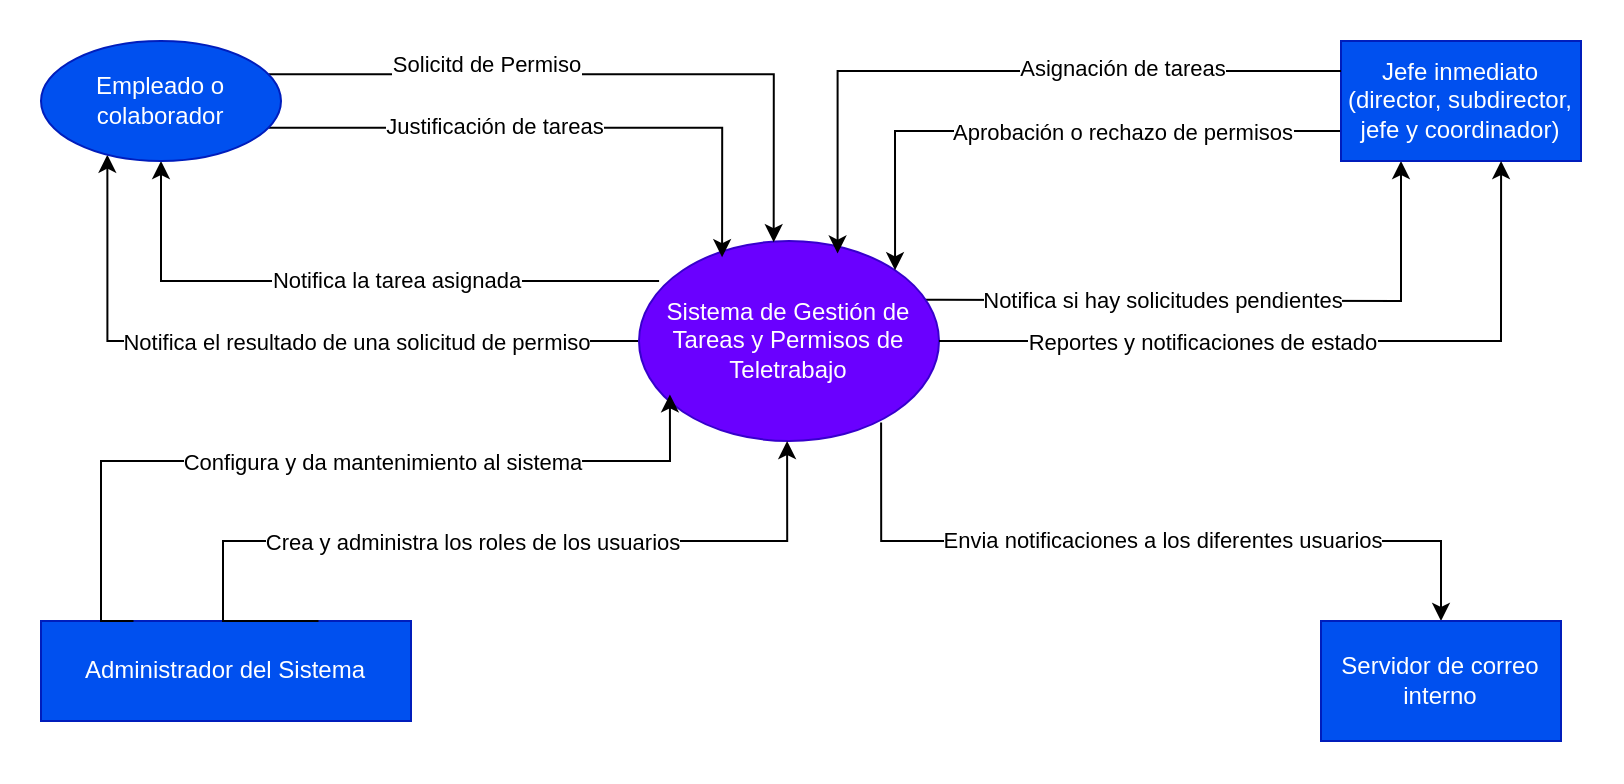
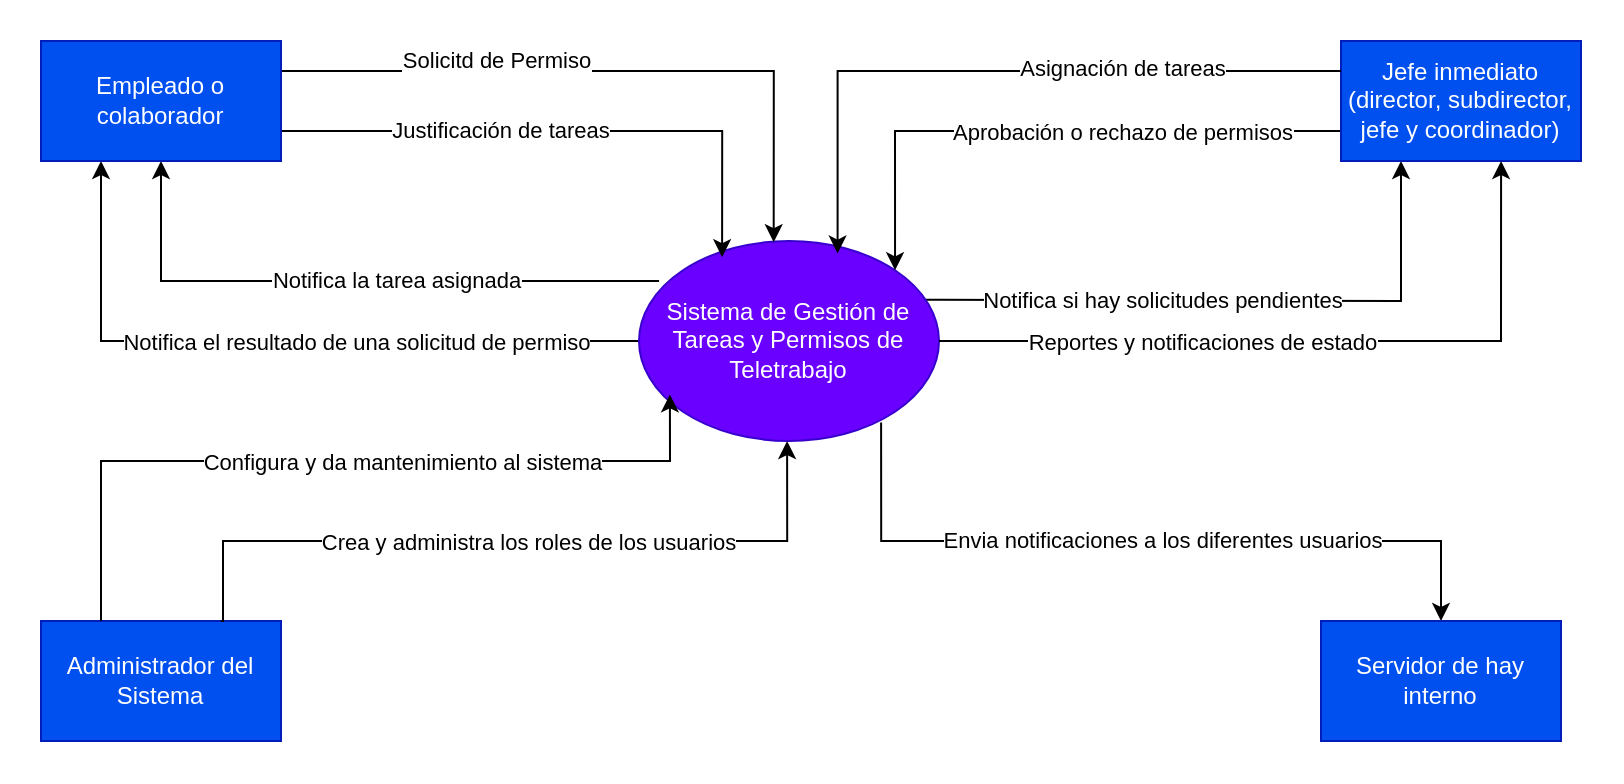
  <mxCell id="0" />
  <mxCell id="1" parent="0" />
  <mxCell id="2" style="edgeStyle=orthogonalEdgeStyle;rounded=0;orthogonalLoop=1;jettySize=auto;html=1;exitX=0.807;exitY=0.908;exitDx=0;exitDy=0;entryX=0.5;entryY=0;entryDx=0;entryDy=0;exitPerimeter=0;" parent="1" source="10" target="18" edge="1"><mxGeometry relative="1" as="geometry"><mxPoint x="540" y="240" as="targetPoint" /><Array as="points"><mxPoint x="440" y="270" /><mxPoint x="720" y="270" /></Array></mxGeometry></mxCell>
  <mxCell id="3" value="Envia notificaciones a los diferentes usuarios" style="edgeLabel;html=1;align=center;verticalAlign=middle;resizable=0;points=[];" vertex="1" connectable="0" parent="2"><mxGeometry x="-0.153" y="1" relative="1" as="geometry"><mxPoint x="39" as="offset" /></mxGeometry></mxCell>
  <mxCell id="4" style="edgeStyle=orthogonalEdgeStyle;rounded=0;orthogonalLoop=1;jettySize=auto;html=1;exitX=0.067;exitY=0.2;exitDx=0;exitDy=0;entryX=0.5;entryY=1;entryDx=0;entryDy=0;exitPerimeter=0;" parent="1" source="10" target="13" edge="1"><mxGeometry relative="1" as="geometry" /></mxCell>
  <mxCell id="5" value="Notifica la tarea asignada" style="edgeLabel;html=1;align=center;verticalAlign=middle;resizable=0;points=[];" parent="4" vertex="1" connectable="0"><mxGeometry x="-0.146" y="-1" relative="1" as="geometry"><mxPoint as="offset" /></mxGeometry></mxCell>
  <mxCell id="6" style="edgeStyle=orthogonalEdgeStyle;rounded=0;orthogonalLoop=1;jettySize=auto;html=1;exitX=0;exitY=0.5;exitDx=0;exitDy=0;entryX=0.25;entryY=1;entryDx=0;entryDy=0;" parent="1" source="10" target="13" edge="1"><mxGeometry relative="1" as="geometry" /></mxCell>
  <mxCell id="7" value="Notifica el resultado de una solicitud de permiso" style="edgeLabel;html=1;align=center;verticalAlign=middle;resizable=0;points=[];" parent="6" vertex="1" connectable="0"><mxGeometry x="-0.521" y="-1" relative="1" as="geometry"><mxPoint x="-56" y="1" as="offset" /></mxGeometry></mxCell>
  <mxCell id="8" style="edgeStyle=orthogonalEdgeStyle;rounded=0;orthogonalLoop=1;jettySize=auto;html=1;exitX=0.948;exitY=0.294;exitDx=0;exitDy=0;entryX=0.25;entryY=1;entryDx=0;entryDy=0;exitPerimeter=0;" parent="1" source="10" target="16" edge="1"><mxGeometry relative="1" as="geometry"><Array as="points"><mxPoint x="469" y="149" /><mxPoint x="700" y="150" /></Array></mxGeometry></mxCell>
  <mxCell id="9" value="Notifica si hay solicitudes pendientes" style="edgeLabel;html=1;align=center;verticalAlign=middle;resizable=0;points=[];" parent="8" vertex="1" connectable="0"><mxGeometry x="-0.418" y="1" relative="1" as="geometry"><mxPoint x="29" y="1" as="offset" /></mxGeometry></mxCell>
  <mxCell id="10" value="Sistema de Gestión de Tareas y Permisos de Teletrabajo" style="ellipse;whiteSpace=wrap;html=1;fillColor=#6a00ff;fontColor=#ffffff;strokeColor=#3700CC;" parent="1" vertex="1"><mxGeometry x="319" y="120" width="150" height="100" as="geometry" /></mxCell>
  <mxCell id="11" value="Solicitd de Permiso" style="edgeStyle=orthogonalEdgeStyle;rounded=0;orthogonalLoop=1;jettySize=auto;html=1;exitX=1;exitY=0.25;exitDx=0;exitDy=0;entryX=0.449;entryY=0.006;entryDx=0;entryDy=0;entryPerimeter=0;" parent="1" source="13" target="10" edge="1"><mxGeometry x="-0.351" y="5" relative="1" as="geometry"><mxPoint as="offset" /></mxGeometry></mxCell>
  <mxCell id="12" value="Justificación de tareas" style="edgeStyle=orthogonalEdgeStyle;rounded=0;orthogonalLoop=1;jettySize=auto;html=1;exitX=1;exitY=0.75;exitDx=0;exitDy=0;entryX=0.277;entryY=0.081;entryDx=0;entryDy=0;entryPerimeter=0;" parent="1" source="13" target="10" edge="1"><mxGeometry x="-0.225" relative="1" as="geometry"><mxPoint x="350" y="130" as="targetPoint" /><mxPoint as="offset" /></mxGeometry></mxCell>
- <mxCell id="13" value="Empleado o colaborador" style="ellipse;whiteSpace=wrap;html=1;fillColor=#0050ef;fontColor=#ffffff;strokeColor=#001DBC;" parent="1" vertex="1"><mxGeometry x="20" y="20" width="120" height="60" as="geometry" /></mxCell>
+ <mxCell id="13" value="Empleado o colaborador" style="rounded=0;whiteSpace=wrap;html=1;fillColor=#0050ef;fontColor=#ffffff;strokeColor=#001DBC;" parent="1" vertex="1"><mxGeometry x="20" y="20" width="120" height="60" as="geometry" /></mxCell>
  <mxCell id="14" style="edgeStyle=orthogonalEdgeStyle;rounded=0;orthogonalLoop=1;jettySize=auto;html=1;exitX=0;exitY=0.75;exitDx=0;exitDy=0;entryX=1;entryY=0;entryDx=0;entryDy=0;" parent="1" source="16" target="10" edge="1"><mxGeometry relative="1" as="geometry" /></mxCell>
  <mxCell id="15" value="Aprobación o rechazo de permisos" style="edgeLabel;html=1;align=center;verticalAlign=middle;resizable=0;points=[];" parent="14" vertex="1" connectable="0"><mxGeometry x="-0.012" relative="1" as="geometry"><mxPoint x="35" as="offset" /></mxGeometry></mxCell>
  <mxCell id="16" value="Jefe inmediato (director, subdirector, jefe y coordinador)" style="rounded=0;whiteSpace=wrap;html=1;fillColor=#0050ef;fontColor=#ffffff;strokeColor=#001DBC;" parent="1" vertex="1"><mxGeometry x="670" y="20" width="120" height="60" as="geometry" /></mxCell>
- <mxCell id="17" value="Administrador del Sistema" style="rounded=0;whiteSpace=wrap;html=1;fillColor=#0050ef;fontColor=#ffffff;strokeColor=#001DBC;" parent="1" vertex="1"><mxGeometry x="20" y="310" width="185" height="50" as="geometry" /></mxCell>
- <mxCell id="18" value="Servidor de correo interno" style="rounded=0;whiteSpace=wrap;html=1;fillColor=#0050ef;fontColor=#ffffff;strokeColor=#001DBC;" parent="1" vertex="1"><mxGeometry x="660" y="310" width="120" height="60" as="geometry" /></mxCell>
+ <mxCell id="17" value="Administrador del Sistema" style="rounded=0;whiteSpace=wrap;html=1;fillColor=#0050ef;fontColor=#ffffff;strokeColor=#001DBC;" parent="1" vertex="1"><mxGeometry x="20" y="310" width="120" height="60" as="geometry" /></mxCell>
+ <mxCell id="18" value="Servidor de hay interno" style="rounded=0;whiteSpace=wrap;html=1;fillColor=#0050ef;fontColor=#ffffff;strokeColor=#001DBC;" parent="1" vertex="1"><mxGeometry x="660" y="310" width="120" height="60" as="geometry" /></mxCell>
  <mxCell id="19" style="edgeStyle=orthogonalEdgeStyle;rounded=0;orthogonalLoop=1;jettySize=auto;html=1;exitX=0;exitY=0.25;exitDx=0;exitDy=0;entryX=0.662;entryY=0.063;entryDx=0;entryDy=0;entryPerimeter=0;" parent="1" source="16" target="10" edge="1"><mxGeometry relative="1" as="geometry" /></mxCell>
  <mxCell id="20" value="Asignación de tareas" style="edgeLabel;html=1;align=center;verticalAlign=middle;resizable=0;points=[];" parent="19" vertex="1" connectable="0"><mxGeometry x="-0.195" y="-1" relative="1" as="geometry"><mxPoint x="28" as="offset" /></mxGeometry></mxCell>
  <mxCell id="21" style="edgeStyle=orthogonalEdgeStyle;rounded=0;orthogonalLoop=1;jettySize=auto;html=1;exitX=1;exitY=0.5;exitDx=0;exitDy=0;entryX=0.667;entryY=1;entryDx=0;entryDy=0;entryPerimeter=0;" parent="1" source="10" target="16" edge="1"><mxGeometry relative="1" as="geometry" /></mxCell>
  <mxCell id="22" value="Reportes y notificaciones de estado" style="edgeLabel;html=1;align=center;verticalAlign=middle;resizable=0;points=[];" parent="21" vertex="1" connectable="0"><mxGeometry x="-0.19" relative="1" as="geometry"><mxPoint x="-19" as="offset" /></mxGeometry></mxCell>
  <mxCell id="23" style="edgeStyle=orthogonalEdgeStyle;rounded=0;orthogonalLoop=1;jettySize=auto;html=1;entryX=0.287;entryY=0.946;entryDx=0;entryDy=0;entryPerimeter=0;exitX=0.75;exitY=0;exitDx=0;exitDy=0;" edge="1" parent="1" source="17"><mxGeometry relative="1" as="geometry"><mxPoint x="150" y="300" as="sourcePoint" /><mxPoint x="393.05" y="220" as="targetPoint" /><Array as="points"><mxPoint x="111" y="310" /><mxPoint x="111" y="270" /><mxPoint x="393" y="270" /></Array></mxGeometry></mxCell>
  <mxCell id="24" value="Crea y administra los roles de los usuarios" style="edgeLabel;html=1;align=center;verticalAlign=middle;resizable=0;points=[];" vertex="1" connectable="0" parent="23"><mxGeometry x="-0.175" relative="1" as="geometry"><mxPoint x="39" as="offset" /></mxGeometry></mxCell>
  <mxCell id="25" style="edgeStyle=orthogonalEdgeStyle;rounded=0;orthogonalLoop=1;jettySize=auto;html=1;exitX=0.25;exitY=0;exitDx=0;exitDy=0;entryX=0.103;entryY=0.767;entryDx=0;entryDy=0;entryPerimeter=0;" edge="1" parent="1" source="17" target="10"><mxGeometry relative="1" as="geometry"><Array as="points"><mxPoint x="50" y="230" /><mxPoint x="334" y="230" /></Array></mxGeometry></mxCell>
  <mxCell id="26" value="Configura y da mantenimiento al sistema" style="edgeLabel;html=1;align=center;verticalAlign=middle;resizable=0;points=[];" vertex="1" connectable="0" parent="25"><mxGeometry x="-0.125" y="-2" relative="1" as="geometry"><mxPoint x="56" y="-2" as="offset" /></mxGeometry></mxCell>
